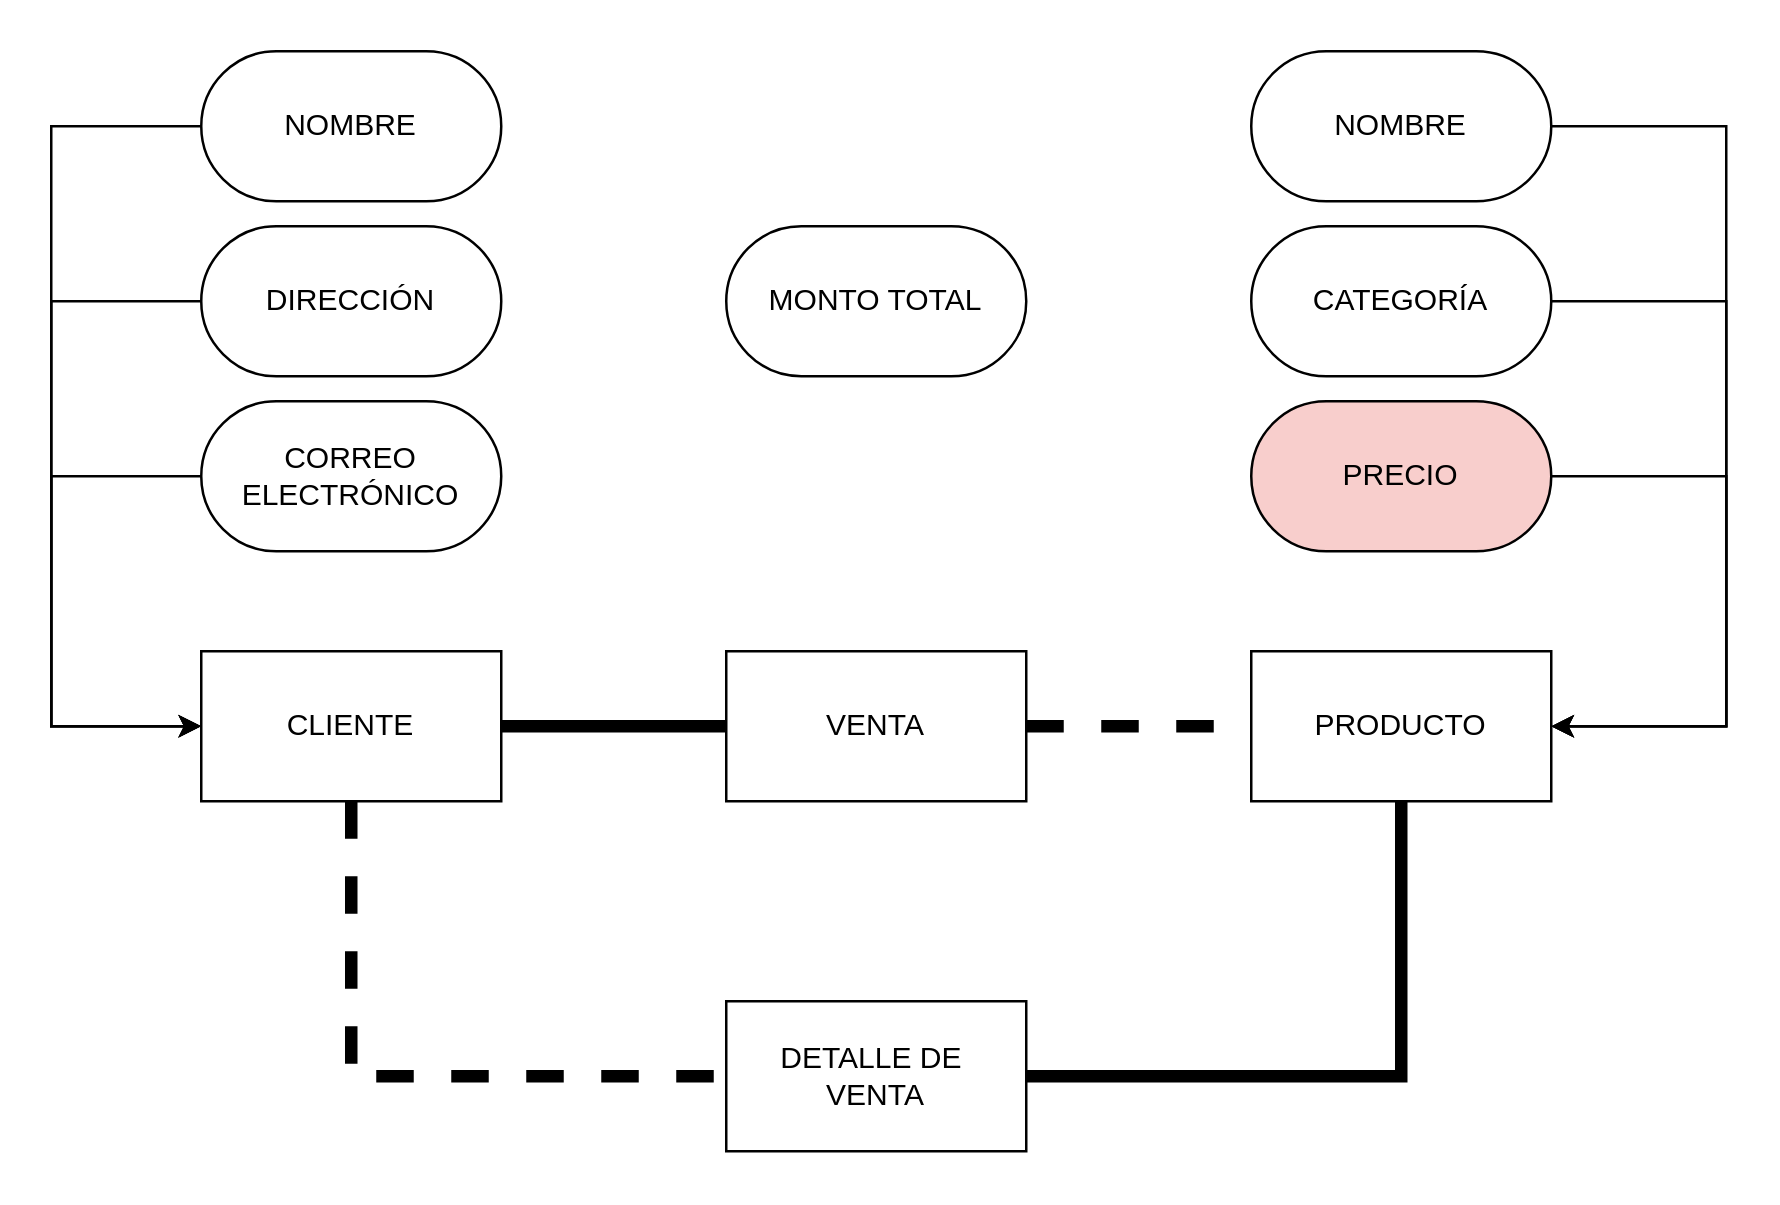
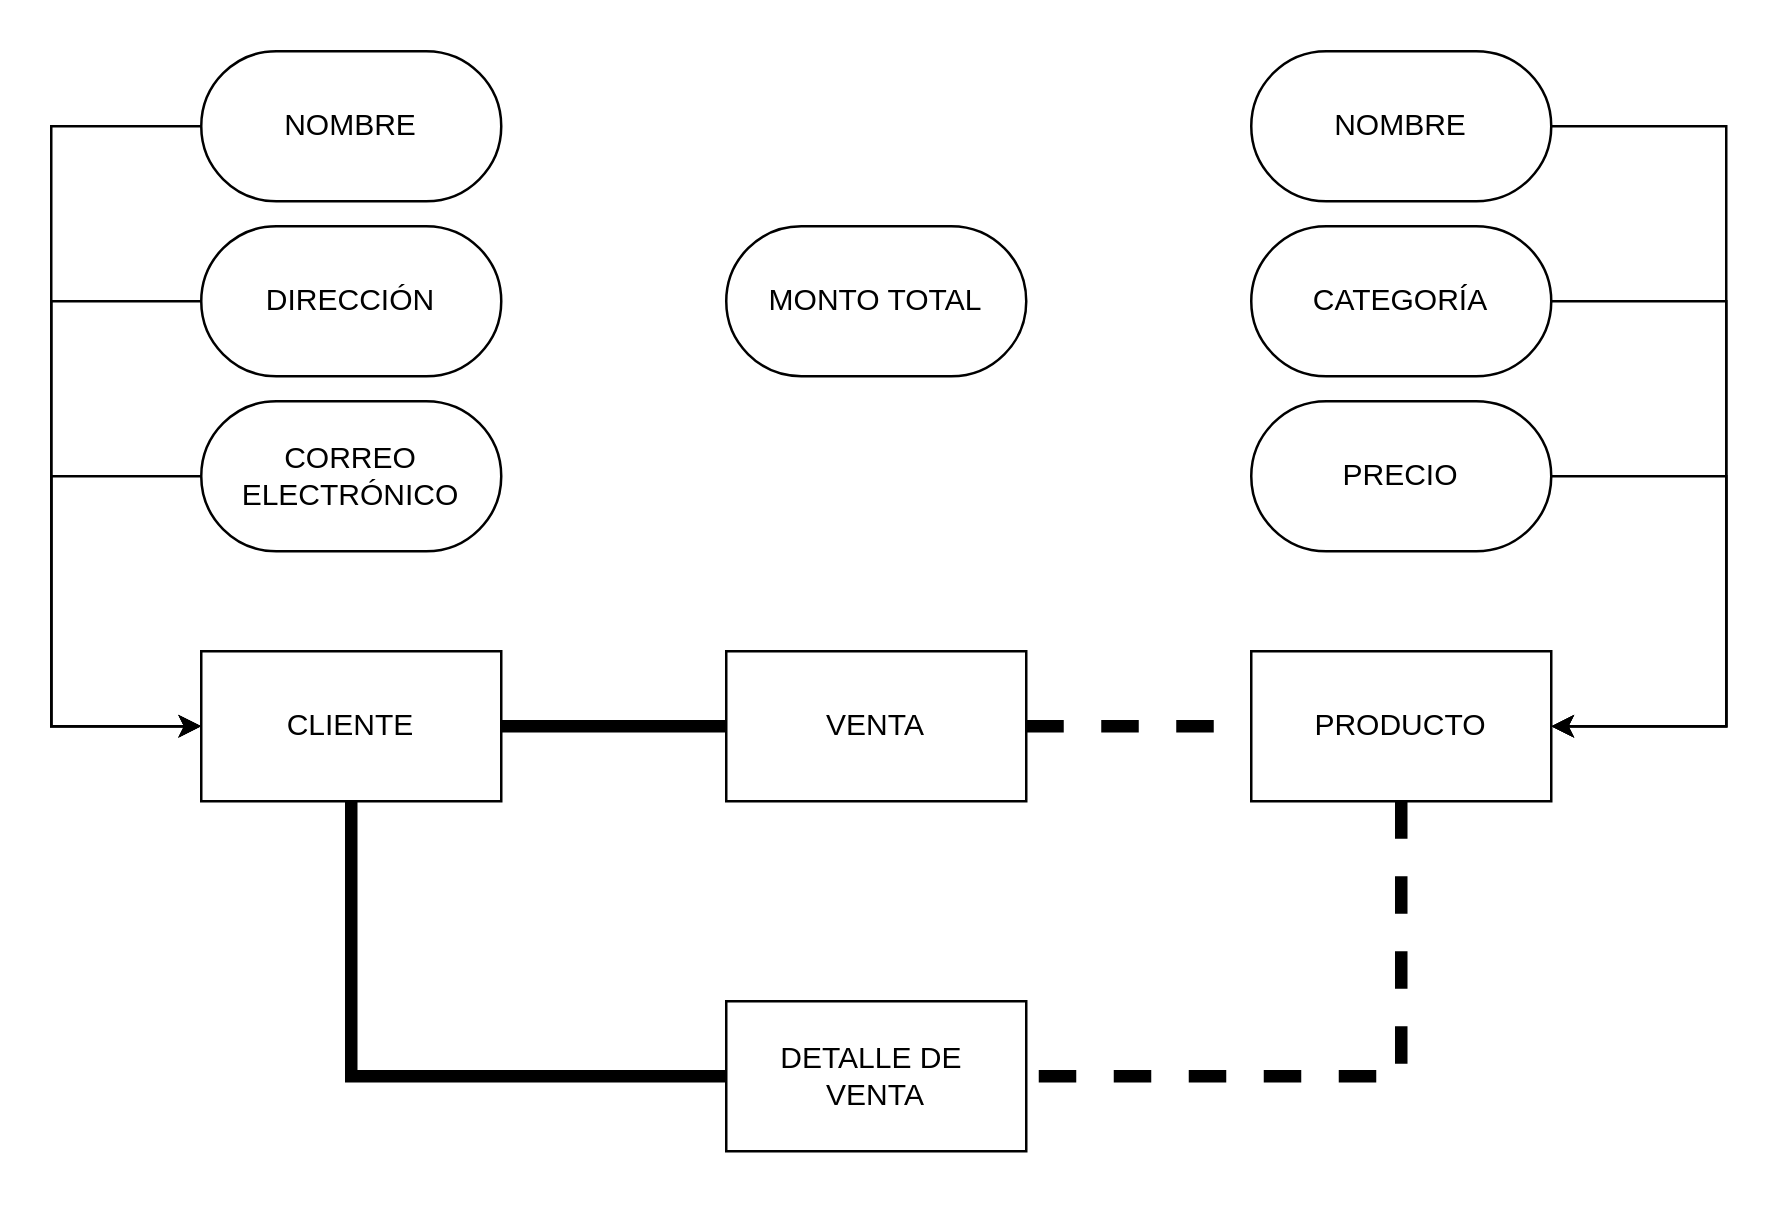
  <mxCell id="0" />
  <mxCell id="1" parent="0" />
  <mxCell id="2" value="VENTA" style="rounded=0;whiteSpace=wrap;html=1;" vertex="1" parent="1"><mxGeometry x="290" y="260" width="120" height="60" as="geometry" /></mxCell>
  <mxCell id="3" value="CLIENTE" style="rounded=0;whiteSpace=wrap;html=1;" vertex="1" parent="1"><mxGeometry x="80" y="260" width="120" height="60" as="geometry" /></mxCell>
  <mxCell id="4" value="PRODUCTO" style="rounded=0;whiteSpace=wrap;html=1;" vertex="1" parent="1"><mxGeometry x="500" y="260" width="120" height="60" as="geometry" /></mxCell>
  <mxCell id="5" value="DETALLE DE&amp;nbsp;&lt;div&gt;VENTA&lt;/div&gt;" style="rounded=0;whiteSpace=wrap;html=1;" vertex="1" parent="1"><mxGeometry x="290" y="400" width="120" height="60" as="geometry" /></mxCell>
  <mxCell id="6" value="NOMBRE" style="rounded=1;whiteSpace=wrap;html=1;arcSize=50;" vertex="1" parent="1"><mxGeometry x="80" y="20" width="120" height="60" as="geometry" /></mxCell>
  <mxCell id="7" value="DIRECCIÓN" style="rounded=1;whiteSpace=wrap;html=1;arcSize=50;" vertex="1" parent="1"><mxGeometry x="80" y="90" width="120" height="60" as="geometry" /></mxCell>
  <mxCell id="8" value="CORREO ELECTRÓNICO" style="rounded=1;whiteSpace=wrap;html=1;arcSize=50;" vertex="1" parent="1"><mxGeometry x="80" y="160" width="120" height="60" as="geometry" /></mxCell>
  <mxCell id="9" value="MONTO TOTAL" style="rounded=1;whiteSpace=wrap;html=1;arcSize=50;" vertex="1" parent="1"><mxGeometry x="290" y="90" width="120" height="60" as="geometry" /></mxCell>
  <mxCell id="10" value="NOMBRE" style="rounded=1;whiteSpace=wrap;html=1;arcSize=50;" vertex="1" parent="1"><mxGeometry x="500" y="20" width="120" height="60" as="geometry" /></mxCell>
  <mxCell id="11" value="CATEGORÍA" style="rounded=1;whiteSpace=wrap;html=1;arcSize=50;" vertex="1" parent="1"><mxGeometry x="500" y="90" width="120" height="60" as="geometry" /></mxCell>
- <mxCell id="12" value="PRECIO" style="rounded=1;whiteSpace=wrap;html=1;arcSize=50;fillColor=#f8cecc;" vertex="1" parent="1"><mxGeometry x="500" y="160" width="120" height="60" as="geometry" /></mxCell>
+ <mxCell id="12" value="PRECIO" style="rounded=1;whiteSpace=wrap;html=1;arcSize=50;" vertex="1" parent="1"><mxGeometry x="500" y="160" width="120" height="60" as="geometry" /></mxCell>
  <mxCell id="13" value="" style="endArrow=classic;html=1;rounded=0;exitX=0;exitY=0.5;exitDx=0;exitDy=0;entryX=0;entryY=0.5;entryDx=0;entryDy=0;" edge="1" parent="1" source="6" target="3"><mxGeometry width="50" height="50" relative="1" as="geometry"><mxPoint x="490" y="320" as="sourcePoint" /><mxPoint x="540" y="270" as="targetPoint" /><Array as="points"><mxPoint x="20" y="50" /><mxPoint x="20" y="290" /></Array></mxGeometry></mxCell>
  <mxCell id="14" value="" style="endArrow=classic;html=1;rounded=0;exitX=0;exitY=0.5;exitDx=0;exitDy=0;entryX=0;entryY=0.5;entryDx=0;entryDy=0;" edge="1" parent="1" source="7" target="3"><mxGeometry width="50" height="50" relative="1" as="geometry"><mxPoint x="90" y="60" as="sourcePoint" /><mxPoint x="90" y="300" as="targetPoint" /><Array as="points"><mxPoint x="20" y="120" /><mxPoint x="20" y="290" /></Array></mxGeometry></mxCell>
  <mxCell id="15" value="" style="endArrow=classic;html=1;rounded=0;exitX=0;exitY=0.5;exitDx=0;exitDy=0;entryX=0;entryY=0.5;entryDx=0;entryDy=0;" edge="1" parent="1" source="8" target="3"><mxGeometry width="50" height="50" relative="1" as="geometry"><mxPoint x="90" y="130" as="sourcePoint" /><mxPoint x="90" y="300" as="targetPoint" /><Array as="points"><mxPoint x="20" y="190" /><mxPoint x="20" y="290" /></Array></mxGeometry></mxCell>
  <mxCell id="16" value="" style="endArrow=classic;html=1;rounded=0;exitX=1;exitY=0.5;exitDx=0;exitDy=0;entryX=1;entryY=0.5;entryDx=0;entryDy=0;" edge="1" parent="1" source="10" target="4"><mxGeometry width="50" height="50" relative="1" as="geometry"><mxPoint x="90" y="60" as="sourcePoint" /><mxPoint x="90" y="300" as="targetPoint" /><Array as="points"><mxPoint x="690" y="50" /><mxPoint x="690" y="290" /></Array></mxGeometry></mxCell>
  <mxCell id="17" value="" style="endArrow=classic;html=1;rounded=0;exitX=1;exitY=0.5;exitDx=0;exitDy=0;entryX=1;entryY=0.5;entryDx=0;entryDy=0;" edge="1" parent="1" source="11" target="4"><mxGeometry width="50" height="50" relative="1" as="geometry"><mxPoint x="630" y="60" as="sourcePoint" /><mxPoint x="630" y="300" as="targetPoint" /><Array as="points"><mxPoint x="690" y="120" /><mxPoint x="690" y="290" /></Array></mxGeometry></mxCell>
  <mxCell id="18" value="" style="endArrow=classic;html=1;rounded=0;exitX=1;exitY=0.5;exitDx=0;exitDy=0;entryX=1;entryY=0.5;entryDx=0;entryDy=0;" edge="1" parent="1" source="12" target="4"><mxGeometry width="50" height="50" relative="1" as="geometry"><mxPoint x="630" y="130" as="sourcePoint" /><mxPoint x="630" y="300" as="targetPoint" /><Array as="points"><mxPoint x="690" y="190" /><mxPoint x="690" y="290" /></Array></mxGeometry></mxCell>
  <mxCell id="19" value="" style="endArrow=none;html=1;rounded=0;strokeWidth=5;exitX=1;exitY=0.5;exitDx=0;exitDy=0;entryX=0;entryY=0.5;entryDx=0;entryDy=0;" edge="1" parent="1" source="3" target="2"><mxGeometry width="50" height="50" relative="1" as="geometry"><mxPoint x="490" y="310" as="sourcePoint" /><mxPoint x="540" y="260" as="targetPoint" /></mxGeometry></mxCell>
  <mxCell id="20" value="" style="endArrow=none;html=1;rounded=0;strokeWidth=5;exitX=1;exitY=0.5;exitDx=0;exitDy=0;entryX=0;entryY=0.5;entryDx=0;entryDy=0;dashed=1;" edge="1" parent="1" source="2" target="4"><mxGeometry width="50" height="50" relative="1" as="geometry"><mxPoint x="210" y="300" as="sourcePoint" /><mxPoint x="300" y="300" as="targetPoint" /></mxGeometry></mxCell>
- <mxCell id="21" value="" style="endArrow=none;html=1;rounded=0;strokeWidth=5;exitX=0.5;exitY=1;exitDx=0;exitDy=0;entryX=0;entryY=0.5;entryDx=0;entryDy=0;dashed=1;" edge="1" parent="1" source="3" target="5"><mxGeometry width="50" height="50" relative="1" as="geometry"><mxPoint x="420" y="300" as="sourcePoint" /><mxPoint x="510" y="300" as="targetPoint" /><Array as="points"><mxPoint x="140" y="430" /></Array></mxGeometry></mxCell>
- <mxCell id="22" value="" style="endArrow=none;html=1;rounded=0;strokeWidth=5;exitX=0.5;exitY=1;exitDx=0;exitDy=0;entryX=1;entryY=0.5;entryDx=0;entryDy=0;" edge="1" parent="1" source="4" target="5"><mxGeometry width="50" height="50" relative="1" as="geometry"><mxPoint x="150" y="330" as="sourcePoint" /><mxPoint x="300" y="440" as="targetPoint" /><Array as="points"><mxPoint x="560" y="430" /></Array></mxGeometry></mxCell>
+ <mxCell id="21" value="" style="endArrow=none;html=1;rounded=0;strokeWidth=5;exitX=0.5;exitY=1;exitDx=0;exitDy=0;entryX=0;entryY=0.5;entryDx=0;entryDy=0;" edge="1" parent="1" source="3" target="5"><mxGeometry width="50" height="50" relative="1" as="geometry"><mxPoint x="420" y="300" as="sourcePoint" /><mxPoint x="510" y="300" as="targetPoint" /><Array as="points"><mxPoint x="140" y="430" /></Array></mxGeometry></mxCell>
+ <mxCell id="22" value="" style="endArrow=none;html=1;rounded=0;strokeWidth=5;exitX=0.5;exitY=1;exitDx=0;exitDy=0;entryX=1;entryY=0.5;entryDx=0;entryDy=0;dashed=1;" edge="1" parent="1" source="4" target="5"><mxGeometry width="50" height="50" relative="1" as="geometry"><mxPoint x="150" y="330" as="sourcePoint" /><mxPoint x="300" y="440" as="targetPoint" /><Array as="points"><mxPoint x="560" y="430" /></Array></mxGeometry></mxCell>
